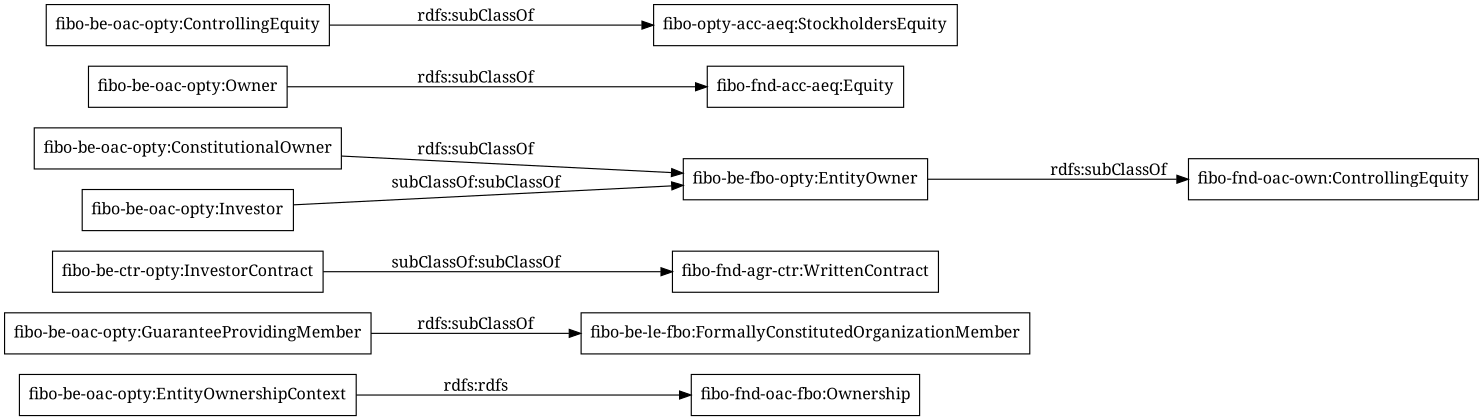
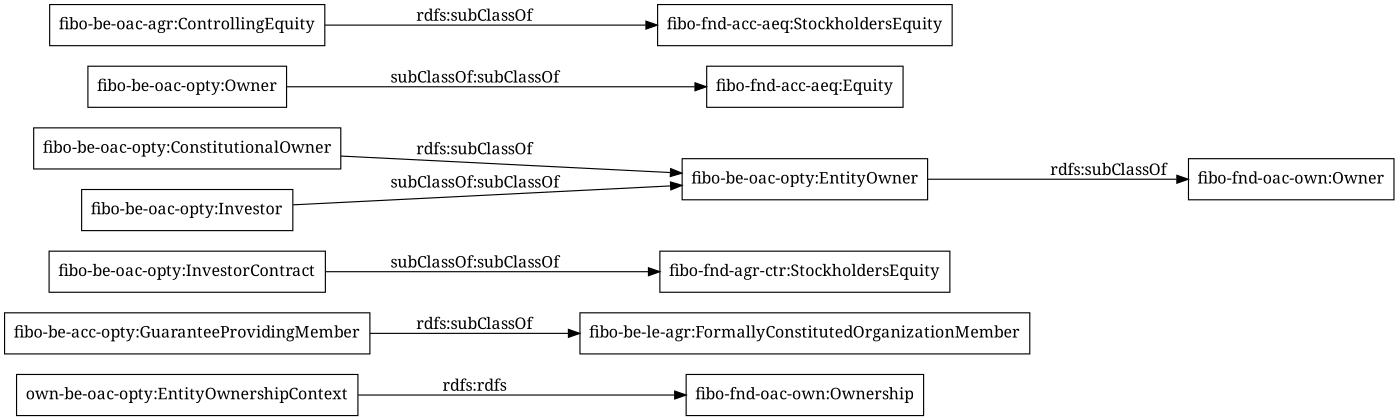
  digraph {
    fontname="Noto Serif"
    rankdir=LR
    node [color=black fontname="Noto Serif" shape=rectangle]
    edge [fontname="Noto Serif"]
-   "fibo-be-oac-opty:EntityOwnershipContext"
-   "fibo-fnd-oac-own:Ownership" [label="fibo-fnd-oac-fbo:Ownership"]
-   "fibo-be-oac-opty:GuaranteeProvidingMember"
-   "fibo-be-le-fbo:FormallyConstitutedOrganizationMember"
-   "fibo-be-oac-opty:InvestorContract" [label="fibo-be-ctr-opty:InvestorContract"]
-   "fibo-fnd-agr-ctr:WrittenContract"
+   "fibo-be-oac-opty:EntityOwnershipContext" [label="own-be-oac-opty:EntityOwnershipContext"]
+   "fibo-fnd-oac-own:Ownership"
+   "fibo-be-oac-opty:GuaranteeProvidingMember" [label="fibo-be-acc-opty:GuaranteeProvidingMember"]
+   "fibo-be-le-fbo:FormallyConstitutedOrganizationMember" [label="fibo-be-le-agr:FormallyConstitutedOrganizationMember"]
+   "fibo-be-oac-opty:InvestorContract"
+   "fibo-fnd-agr-ctr:WrittenContract" [label="fibo-fnd-agr-ctr:StockholdersEquity"]
    "fibo-be-oac-opty:ConstitutionalOwner"
-   "fibo-be-oac-opty:EntityOwner" [label="fibo-be-fbo-opty:EntityOwner"]
-   "fibo-fnd-oac-own:Owner" [label="fibo-fnd-oac-own:ControllingEquity"]
+   "fibo-be-oac-opty:EntityOwner"
+   "fibo-fnd-oac-own:Owner"
    "fibo-be-oac-opty:Investor"
    n11 [label="fibo-be-oac-opty:Owner"]
    "fibo-fnd-acc-aeq:Equity"
-   "fibo-be-oac-opty:ControllingEquity"
-   "fibo-fnd-acc-aeq:StockholdersEquity" [label="fibo-opty-acc-aeq:StockholdersEquity"]
+   "fibo-be-oac-opty:ControllingEquity" [label="fibo-be-oac-agr:ControllingEquity"]
+   "fibo-fnd-acc-aeq:StockholdersEquity"
    "fibo-be-oac-opty:EntityOwnershipContext" -> "fibo-fnd-oac-own:Ownership" [label="rdfs:rdfs"]
    "fibo-be-oac-opty:GuaranteeProvidingMember" -> "fibo-be-le-fbo:FormallyConstitutedOrganizationMember" [label="rdfs:subClassOf"]
    "fibo-be-oac-opty:InvestorContract" -> "fibo-fnd-agr-ctr:WrittenContract" [label="subClassOf:subClassOf"]
    "fibo-be-oac-opty:ConstitutionalOwner" -> "fibo-be-oac-opty:EntityOwner" [label="rdfs:subClassOf"]
    "fibo-be-oac-opty:EntityOwner" -> "fibo-fnd-oac-own:Owner" [label="rdfs:subClassOf"]
    "fibo-be-oac-opty:Investor" -> "fibo-be-oac-opty:EntityOwner" [label="subClassOf:subClassOf"]
-   n11 -> "fibo-fnd-acc-aeq:Equity" [label="rdfs:subClassOf"]
+   n11 -> "fibo-fnd-acc-aeq:Equity" [label="subClassOf:subClassOf"]
    "fibo-be-oac-opty:ControllingEquity" -> "fibo-fnd-acc-aeq:StockholdersEquity" [label="rdfs:subClassOf"]
  }
